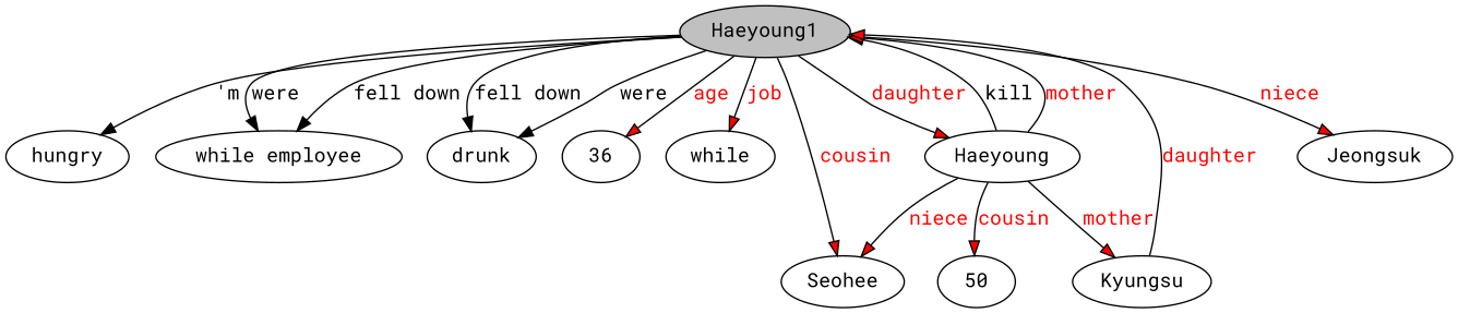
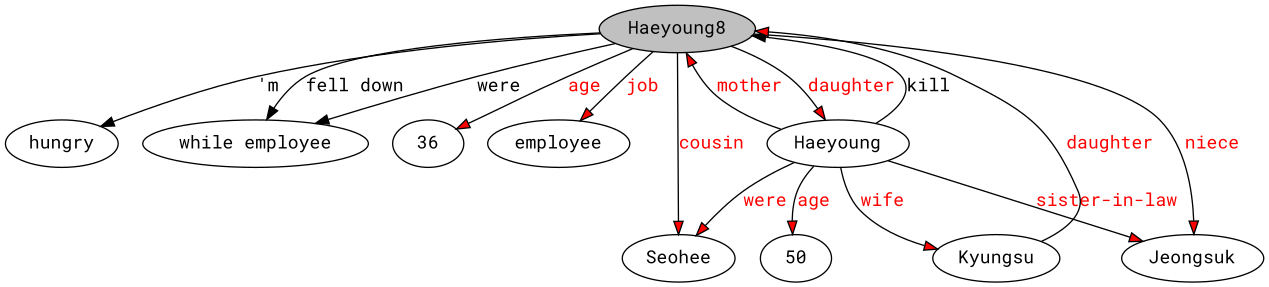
  digraph {
    fontname="Roboto Mono"
    node [fontname="Roboto Mono"]
    edge [fontname="Roboto Mono" fillcolor=red fontcolor=red style=filled]
-   n1 [fillcolor=gray label=Haeyoung1 style=filled]
+   n1 [fillcolor=gray label=Haeyoung8 style=filled]
    n2 [label=hungry]
    n3 [label="while employee"]
-   n4 [label=drunk]
    n5 [label=36]
-   n6 [label=while]
+   n6 [label=employee]
    n7 [label=Haeyoung]
    n8 [label=Seohee]
    n9 [label=Jeongsuk]
    n10 [label=Kyungsu]
    n11 [label=50]
    n1 -> n2 [label="'m" fillcolor="" fontcolor="" style=""]
    n1 -> n3 [label=were fillcolor="" fontcolor="" style=""]
    n1 -> n3 [label="fell down" fillcolor="" fontcolor="" style=""]
-   n1 -> n4 [label="fell down" fillcolor="" fontcolor="" style=""]
-   n1 -> n4 [label=were fillcolor="" fontcolor="" style=""]
    n1 -> n5 [label=age]
    n1 -> n6 [label=job]
    n1 -> n7 [label=daughter]
    n1 -> n8 [label=cousin]
    n1 -> n9 [label=niece]
    n7 -> n1 [label=kill fillcolor="" fontcolor="" style=""]
    n7 -> n1 [label=mother]
-   n7 -> n8 [label=niece]
-   n7 -> n10 [label=mother]
-   n7 -> n11 [label=cousin]
+   n7 -> n8 [label=were]
+   n7 -> n9 [label="sister-in-law"]
+   n7 -> n10 [label=wife]
+   n7 -> n11 [label=age]
    n10 -> n1 [label=daughter]
  }
